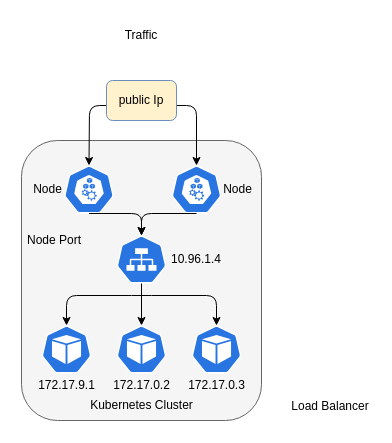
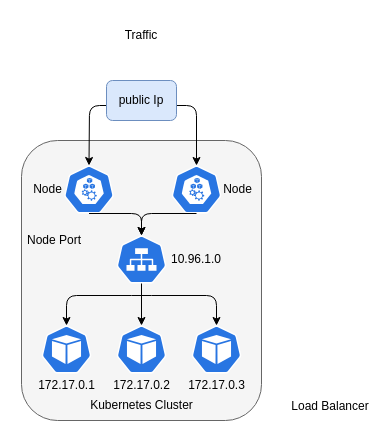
  <mxCell id="0" />
  <mxCell id="1" parent="0" />
  <mxCell id="2" value="Load Balancer" style="text;html=1;strokeColor=none;fillColor=none;align=center;verticalAlign=middle;whiteSpace=wrap;rounded=0;" parent="1" vertex="1"><mxGeometry x="290" y="391" width="80" height="30" as="geometry" /></mxCell>
  <mxCell id="3" value="" style="rounded=1;whiteSpace=wrap;html=1;fillColor=#f5f5f5;fontColor=#333333;strokeColor=#666666;" parent="1" vertex="1"><mxGeometry x="21" y="140" width="240" height="280" as="geometry" /></mxCell>
  <mxCell id="4" value="" style="sketch=0;html=1;dashed=0;whitespace=wrap;fillColor=#2875E2;strokeColor=#ffffff;points=[[0.005,0.63,0],[0.1,0.2,0],[0.9,0.2,0],[0.5,0,0],[0.995,0.63,0],[0.72,0.99,0],[0.5,1,0],[0.28,0.99,0]];shape=mxgraph.kubernetes.icon;prIcon=svc" parent="1" vertex="1"><mxGeometry x="116" y="235" width="50" height="48" as="geometry" /></mxCell>
  <mxCell id="5" value="" style="sketch=0;html=1;dashed=0;whitespace=wrap;fillColor=#2875E2;strokeColor=#ffffff;points=[[0.005,0.63,0],[0.1,0.2,0],[0.9,0.2,0],[0.5,0,0],[0.995,0.63,0],[0.72,0.99,0],[0.5,1,0],[0.28,0.99,0]];shape=mxgraph.kubernetes.icon;prIcon=pod" parent="1" vertex="1"><mxGeometry x="41" y="325" width="50" height="48" as="geometry" /></mxCell>
  <mxCell id="6" value="" style="sketch=0;html=1;dashed=0;whitespace=wrap;fillColor=#2875E2;strokeColor=#ffffff;points=[[0.005,0.63,0],[0.1,0.2,0],[0.9,0.2,0],[0.5,0,0],[0.995,0.63,0],[0.72,0.99,0],[0.5,1,0],[0.28,0.99,0]];shape=mxgraph.kubernetes.icon;prIcon=pod" parent="1" vertex="1"><mxGeometry x="116" y="325" width="50" height="48" as="geometry" /></mxCell>
  <mxCell id="7" value="" style="sketch=0;html=1;dashed=0;whitespace=wrap;fillColor=#2875E2;strokeColor=#ffffff;points=[[0.005,0.63,0],[0.1,0.2,0],[0.9,0.2,0],[0.5,0,0],[0.995,0.63,0],[0.72,0.99,0],[0.5,1,0],[0.28,0.99,0]];shape=mxgraph.kubernetes.icon;prIcon=pod" parent="1" vertex="1"><mxGeometry x="191" y="325" width="50" height="48" as="geometry" /></mxCell>
  <mxCell id="8" value="" style="endArrow=classic;html=1;exitX=0.5;exitY=1;exitDx=0;exitDy=0;exitPerimeter=0;entryX=0.5;entryY=0;entryDx=0;entryDy=0;entryPerimeter=0;" parent="1" source="4" target="6" edge="1"><mxGeometry width="50" height="50" relative="1" as="geometry"><mxPoint x="451" y="465" as="sourcePoint" /><mxPoint x="501" y="415" as="targetPoint" /></mxGeometry></mxCell>
  <mxCell id="9" value="" style="endArrow=classic;startArrow=classic;html=1;exitX=0.5;exitY=0;exitDx=0;exitDy=0;exitPerimeter=0;entryX=0.5;entryY=0;entryDx=0;entryDy=0;entryPerimeter=0;" parent="1" source="5" target="7" edge="1"><mxGeometry width="50" height="50" relative="1" as="geometry"><mxPoint x="71" y="495" as="sourcePoint" /><mxPoint x="121" y="445" as="targetPoint" /><Array as="points"><mxPoint x="66" y="295" /><mxPoint x="141" y="295" /><mxPoint x="216" y="295" /></Array></mxGeometry></mxCell>
- <mxCell id="10" value="172.17.9.1" style="text;html=1;strokeColor=none;fillColor=none;align=center;verticalAlign=middle;whiteSpace=wrap;rounded=0;" parent="1" vertex="1"><mxGeometry x="38.5" y="375" width="55" height="20" as="geometry" /></mxCell>
+ <mxCell id="10" value="172.17.0.1" style="text;html=1;strokeColor=none;fillColor=none;align=center;verticalAlign=middle;whiteSpace=wrap;rounded=0;" parent="1" vertex="1"><mxGeometry x="38.5" y="375" width="55" height="20" as="geometry" /></mxCell>
  <mxCell id="11" value="172.17.0.2" style="text;html=1;strokeColor=none;fillColor=none;align=center;verticalAlign=middle;whiteSpace=wrap;rounded=0;" parent="1" vertex="1"><mxGeometry x="113.5" y="375" width="55" height="20" as="geometry" /></mxCell>
  <mxCell id="12" value="172.17.0.3" style="text;html=1;strokeColor=none;fillColor=none;align=center;verticalAlign=middle;whiteSpace=wrap;rounded=0;" parent="1" vertex="1"><mxGeometry x="188.5" y="375" width="55" height="20" as="geometry" /></mxCell>
  <mxCell id="13" value="Kubernetes Cluster" style="text;html=1;strokeColor=none;fillColor=none;align=center;verticalAlign=middle;whiteSpace=wrap;rounded=0;" parent="1" vertex="1"><mxGeometry x="83.5" y="390" width="115" height="30" as="geometry" /></mxCell>
  <mxCell id="14" value="Node Port" style="text;html=1;strokeColor=none;fillColor=none;align=center;verticalAlign=middle;whiteSpace=wrap;rounded=0;" parent="1" vertex="1"><mxGeometry x="23.5" y="225" width="60" height="30" as="geometry" /></mxCell>
- <mxCell id="15" value="10.96.1.4" style="text;html=1;strokeColor=none;fillColor=none;align=center;verticalAlign=middle;whiteSpace=wrap;rounded=0;" parent="1" vertex="1"><mxGeometry x="166" y="244" width="60" height="30" as="geometry" /></mxCell>
+ <mxCell id="15" value="10.96.1.0" style="text;html=1;strokeColor=none;fillColor=none;align=center;verticalAlign=middle;whiteSpace=wrap;rounded=0;" parent="1" vertex="1"><mxGeometry x="166" y="244" width="60" height="30" as="geometry" /></mxCell>
  <mxCell id="16" value="" style="sketch=0;html=1;dashed=0;whitespace=wrap;fillColor=#2875E2;strokeColor=#ffffff;points=[[0.005,0.63,0],[0.1,0.2,0],[0.9,0.2,0],[0.5,0,0],[0.995,0.63,0],[0.72,0.99,0],[0.5,1,0],[0.28,0.99,0]];shape=mxgraph.kubernetes.icon;prIcon=node" parent="1" vertex="1"><mxGeometry x="171" y="165" width="50" height="48" as="geometry" /></mxCell>
  <mxCell id="17" value="" style="sketch=0;html=1;dashed=0;whitespace=wrap;fillColor=#2875E2;strokeColor=#ffffff;points=[[0.005,0.63,0],[0.1,0.2,0],[0.9,0.2,0],[0.5,0,0],[0.995,0.63,0],[0.72,0.99,0],[0.5,1,0],[0.28,0.99,0]];shape=mxgraph.kubernetes.icon;prIcon=node" parent="1" vertex="1"><mxGeometry x="63.5" y="165" width="50" height="48" as="geometry" /></mxCell>
  <mxCell id="18" value="" style="endArrow=classic;html=1;exitX=0.5;exitY=1;exitDx=0;exitDy=0;exitPerimeter=0;entryX=0.5;entryY=0;entryDx=0;entryDy=0;entryPerimeter=0;" parent="1" source="16" target="4" edge="1"><mxGeometry width="50" height="50" relative="1" as="geometry"><mxPoint x="480" y="245" as="sourcePoint" /><mxPoint x="530" y="195" as="targetPoint" /><Array as="points"><mxPoint x="141" y="213" /></Array></mxGeometry></mxCell>
  <mxCell id="19" value="" style="endArrow=classic;html=1;exitX=0.5;exitY=1;exitDx=0;exitDy=0;exitPerimeter=0;entryX=0.5;entryY=0;entryDx=0;entryDy=0;entryPerimeter=0;" parent="1" source="17" target="4" edge="1"><mxGeometry width="50" height="50" relative="1" as="geometry"><mxPoint x="490" y="285" as="sourcePoint" /><mxPoint x="540" y="235" as="targetPoint" /><Array as="points"><mxPoint x="141" y="213" /></Array></mxGeometry></mxCell>
  <mxCell id="20" value="" style="endArrow=classic;html=1;entryX=0.5;entryY=0;entryDx=0;entryDy=0;entryPerimeter=0;" parent="1" target="17" edge="1"><mxGeometry width="50" height="50" relative="1" as="geometry"><mxPoint x="110" y="105" as="sourcePoint" /><mxPoint x="460" y="140" as="targetPoint" /><Array as="points"><mxPoint x="89" y="105" /></Array></mxGeometry></mxCell>
  <mxCell id="21" value="" style="endArrow=classic;html=1;exitX=1;exitY=0.5;exitDx=0;exitDy=0;entryX=0.5;entryY=0;entryDx=0;entryDy=0;entryPerimeter=0;" parent="1" target="16" edge="1"><mxGeometry width="50" height="50" relative="1" as="geometry"><mxPoint x="167.5" y="105" as="sourcePoint" /><mxPoint x="440" y="160" as="targetPoint" /><Array as="points"><mxPoint x="196" y="105" /></Array></mxGeometry></mxCell>
  <mxCell id="22" value="Node" style="text;html=1;strokeColor=none;fillColor=none;align=center;verticalAlign=middle;whiteSpace=wrap;rounded=0;" parent="1" vertex="1"><mxGeometry x="20" y="179" width="55" height="20" as="geometry" /></mxCell>
  <mxCell id="23" value="Node" style="text;html=1;strokeColor=none;fillColor=none;align=center;verticalAlign=middle;whiteSpace=wrap;rounded=0;" parent="1" vertex="1"><mxGeometry x="210" y="179" width="55" height="20" as="geometry" /></mxCell>
- <mxCell id="24" value="public Ip" style="rounded=1;whiteSpace=wrap;html=1;fillColor=#fff2cc;strokeColor=#6c8ebf;" parent="1" vertex="1"><mxGeometry x="106" y="80" width="70" height="40" as="geometry" /></mxCell>
+ <mxCell id="24" value="public Ip" style="rounded=1;whiteSpace=wrap;html=1;fillColor=#dae8fc;strokeColor=#6c8ebf;" parent="1" vertex="1"><mxGeometry x="106" y="80" width="70" height="40" as="geometry" /></mxCell>
  <mxCell id="25" value="Traffic" style="text;html=1;strokeColor=none;fillColor=none;align=center;verticalAlign=middle;whiteSpace=wrap;rounded=0;" parent="1" vertex="1"><mxGeometry x="111" y="20" width="60" height="30" as="geometry" /></mxCell>
